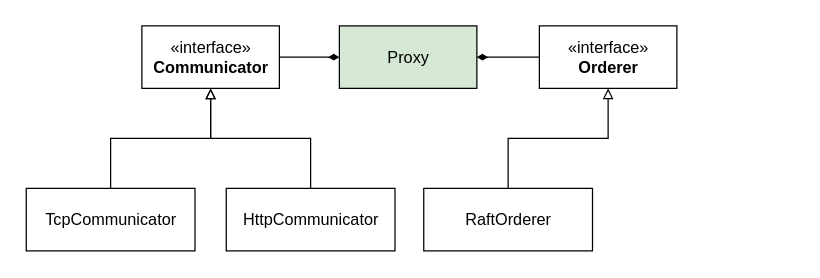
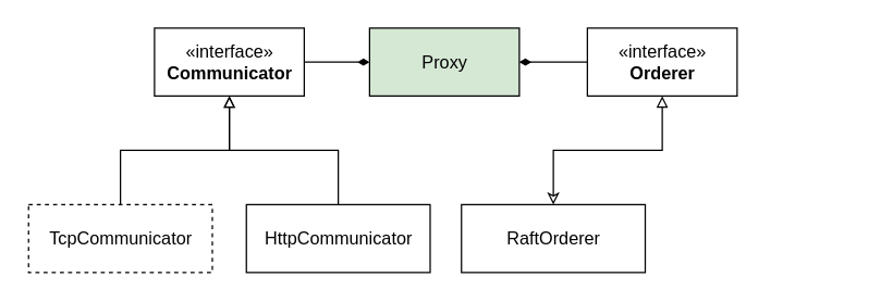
  <mxCell id="0" />
  <mxCell id="1" parent="0" />
  <mxCell id="2" style="edgeStyle=orthogonalEdgeStyle;rounded=0;orthogonalLoop=1;jettySize=auto;html=1;endArrow=none;endFill=0;startArrow=diamondThin;startFill=1;fontSize=13;" parent="1" source="4" target="7" edge="1"><mxGeometry relative="1" as="geometry" /></mxCell>
  <mxCell id="3" style="edgeStyle=orthogonalEdgeStyle;rounded=0;orthogonalLoop=1;jettySize=auto;html=1;startArrow=diamondThin;startFill=1;endArrow=none;endFill=0;fontSize=13;" parent="1" source="4" target="9" edge="1"><mxGeometry relative="1" as="geometry" /></mxCell>
  <mxCell id="4" value="Proxy" style="html=1;fontSize=13;fillColor=#d5e8d4;" parent="1" vertex="1"><mxGeometry x="271" y="20" width="110" height="50" as="geometry" /></mxCell>
  <mxCell id="5" style="edgeStyle=orthogonalEdgeStyle;rounded=0;orthogonalLoop=1;jettySize=auto;html=1;startArrow=block;startFill=0;endArrow=none;endFill=0;fontSize=13;" parent="1" source="7" target="11" edge="1"><mxGeometry relative="1" as="geometry" /></mxCell>
  <mxCell id="6" style="edgeStyle=orthogonalEdgeStyle;rounded=0;orthogonalLoop=1;jettySize=auto;html=1;startArrow=block;startFill=0;endArrow=none;endFill=0;fontSize=13;" parent="1" source="7" target="12" edge="1"><mxGeometry relative="1" as="geometry" /></mxCell>
  <mxCell id="7" value="«interface»&lt;br style=&quot;font-size: 13px;&quot;&gt;&lt;b style=&quot;font-size: 13px;&quot;&gt;Communicator&lt;/b&gt;" style="html=1;fontSize=13;" parent="1" vertex="1"><mxGeometry x="113" y="20" width="110" height="50" as="geometry" /></mxCell>
- <mxCell id="8" style="edgeStyle=orthogonalEdgeStyle;rounded=0;orthogonalLoop=1;jettySize=auto;html=1;startArrow=block;startFill=0;endArrow=none;endFill=0;fontSize=13;" parent="1" source="9" target="14" edge="1"><mxGeometry relative="1" as="geometry" /></mxCell>
+ <mxCell id="8" style="edgeStyle=orthogonalEdgeStyle;rounded=0;orthogonalLoop=1;jettySize=auto;html=1;startArrow=block;startFill=0;endArrow=classic;endFill=0;fontSize=13;" parent="1" source="9" target="14" edge="1"><mxGeometry relative="1" as="geometry" /></mxCell>
  <mxCell id="9" value="«interface»&lt;br style=&quot;font-size: 13px;&quot;&gt;&lt;b style=&quot;font-size: 13px;&quot;&gt;Orderer&lt;/b&gt;" style="html=1;fontSize=13;" parent="1" vertex="1"><mxGeometry x="431" y="20" width="110" height="50" as="geometry" /></mxCell>
  <mxCell id="10" value="" style="group;fontSize=13;" parent="1" vertex="1" connectable="0"><mxGeometry x="20.5" y="150" width="295" height="50" as="geometry" /></mxCell>
- <mxCell id="11" value="TcpCommunicator" style="html=1;fontStyle=0;fontSize=13;" parent="10" vertex="1"><mxGeometry width="135" height="50" as="geometry" /></mxCell>
+ <mxCell id="11" value="TcpCommunicator" style="html=1;fontStyle=0;fontSize=13;dashed=1;" parent="10" vertex="1"><mxGeometry width="135" height="50" as="geometry" /></mxCell>
  <mxCell id="12" value="HttpCommunicator" style="html=1;fontStyle=0;fontSize=13;" parent="10" vertex="1"><mxGeometry x="160" width="135" height="50" as="geometry" /></mxCell>
  <mxCell id="13" value="" style="group;container=1;fontSize=13;" parent="1" vertex="1" connectable="0"><mxGeometry x="338.5" y="150" width="295" height="50" as="geometry" /></mxCell>
  <mxCell id="14" value="RaftOrderer" style="html=1;fontStyle=0;fontSize=13;" parent="13" vertex="1"><mxGeometry width="135" height="50" as="geometry" /></mxCell>
